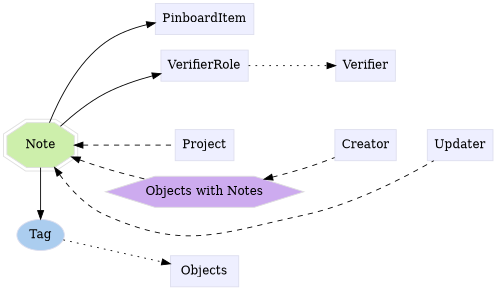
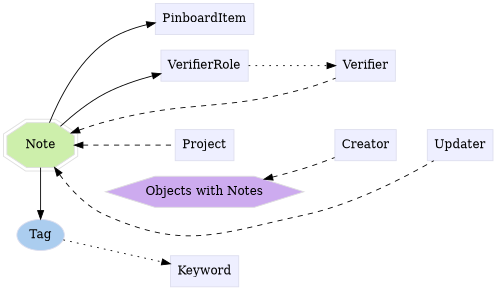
  digraph {
    rankdir=LR
    node [color="#dddeee" fillcolor="#eeefff" group=supporting shape=box style=filled]
    edge [style=dashed]
    n1 [color="#dedede" fillcolor="#cdefab" group=target height=0.61111 label=Note shape=doubleoctagon width=0.97798]
    n2 [fillcolor="#abcdef" group=annotator height=0.5 label=Tag shape=oval width=0.75]
-   n3 [height=0.5 label=Objects width=0.92014]
+   n3 [height=0.5 label=Keyword width=0.92014]
    n4 [height=0.5 label=PinboardItem width=1.2535]
    n5 [height=0.5 label=VerifierRole width=1.1493]
    n6 [height=0.5 label=Verifier width=0.79514]
    n7 [height=0.5 label=Creator width=0.78472]
    n8 [height=0.5 label=Project width=0.75347]
    n9 [height=0.5 label=Updater width=0.82639]
    n10 [color="#dedede" fillcolor="#cdabef" group=polymorphic height=0.5 label="Objects with Notes" shape=hexagon width=2.6321]
    subgraph sub_1 {
      rank=min
      n1
      n2
    }
    subgraph sub_2 {
    }
    subgraph sub_3 {
      n3
      n4
      n5
      n6
      n7
      n8
      n9
    }
    n1 -> n2 [style=""]
    n1 -> n4 [style=""]
    n1 -> n5 [style=""]
    n1 -> n8 [dir=back]
    n1 -> n9 [dir=back]
-   n1 -> n10 [dir=back]
+   n1 -> n6 [dir=back]
    n2 -> n3 [style=dotted]
    n5 -> n6 [style=dotted]
    n7 -> n9 [style=invis]
    n8 -> n7 [style=invis]
    n10 -> n7 [dir=back]
  }
